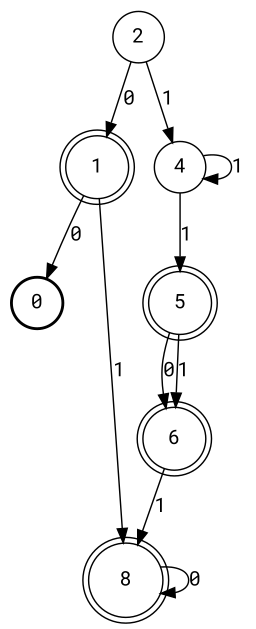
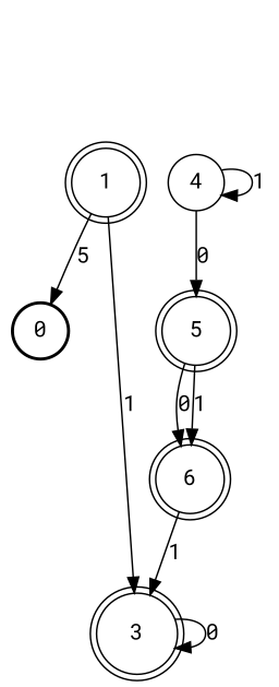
  digraph {
    fontname="Roboto Mono"
    node [fontname="Roboto Mono" shape=circle peripheries=2]
    edge [fontname="Roboto Mono"]
    0 [style=bold peripheries=""]
    1
-   3 [label=8]
-   2 [peripheries=""]
+   3
    4 [peripheries=""]
    5
    6
-   1 -> 0 [label=0]
+   1 -> 0 [label=5]
    1 -> 3 [label=1]
    3 -> 3 [label=0]
-   2 -> 1 [label=0]
-   2 -> 4 [label=1]
    4 -> 4 [label=1]
-   4 -> 5 [label=1]
+   4 -> 5 [label=0]
    5 -> 6 [label=0]
    5 -> 6 [label=1]
    6 -> 3 [label=1]
  }
